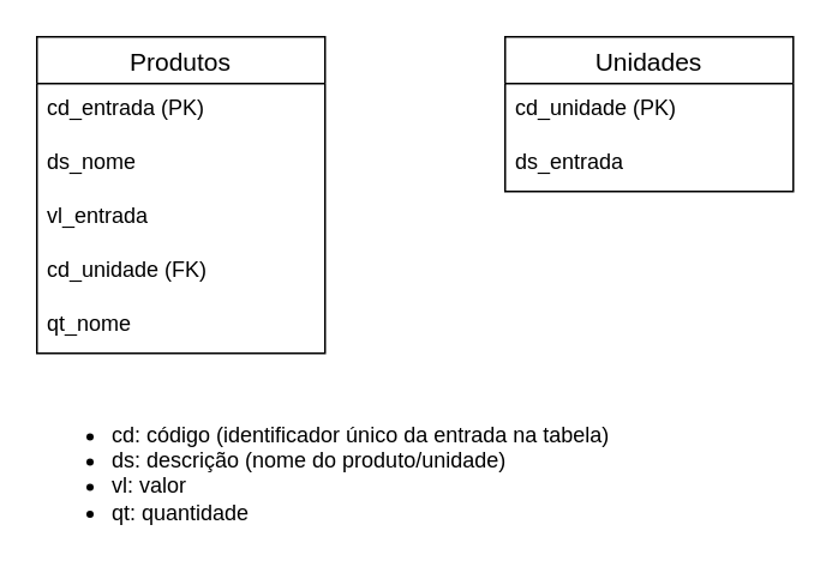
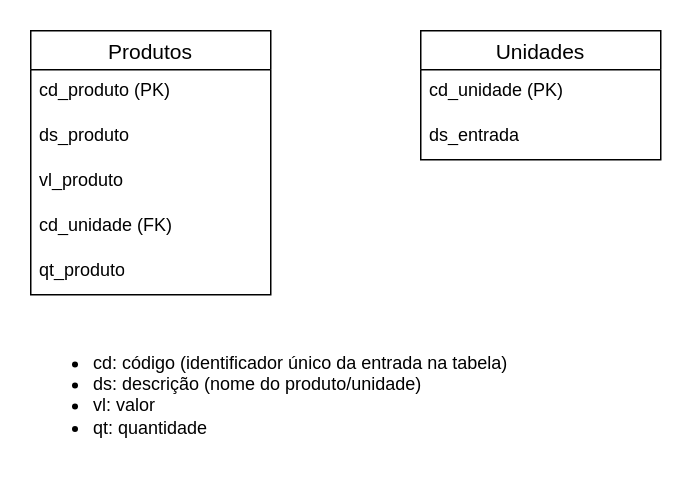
  <mxCell id="0" />
  <mxCell id="1" parent="0" />
  <mxCell id="2" value="Produtos" style="swimlane;fontStyle=0;childLayout=stackLayout;horizontal=1;startSize=26;horizontalStack=0;resizeParent=1;resizeParentMax=0;resizeLast=0;collapsible=1;marginBottom=0;align=center;fontSize=14;" vertex="1" parent="1"><mxGeometry x="20" y="20" width="160" height="176" as="geometry" /></mxCell>
- <mxCell id="3" value="cd_entrada (PK)" style="text;strokeColor=none;fillColor=none;spacingLeft=4;spacingRight=4;overflow=hidden;rotatable=0;points=[[0,0.5],[1,0.5]];portConstraint=eastwest;fontSize=12;whiteSpace=wrap;html=1;" vertex="1" parent="2"><mxGeometry y="26" width="160" height="30" as="geometry" /></mxCell>
- <mxCell id="4" value="ds_nome" style="text;strokeColor=none;fillColor=none;spacingLeft=4;spacingRight=4;overflow=hidden;rotatable=0;points=[[0,0.5],[1,0.5]];portConstraint=eastwest;fontSize=12;whiteSpace=wrap;html=1;" vertex="1" parent="2"><mxGeometry y="56" width="160" height="30" as="geometry" /></mxCell>
- <mxCell id="5" value="vl_entrada" style="text;strokeColor=none;fillColor=none;spacingLeft=4;spacingRight=4;overflow=hidden;rotatable=0;points=[[0,0.5],[1,0.5]];portConstraint=eastwest;fontSize=12;whiteSpace=wrap;html=1;" vertex="1" parent="2"><mxGeometry y="86" width="160" height="30" as="geometry" /></mxCell>
+ <mxCell id="3" value="cd_produto (PK)" style="text;strokeColor=none;fillColor=none;spacingLeft=4;spacingRight=4;overflow=hidden;rotatable=0;points=[[0,0.5],[1,0.5]];portConstraint=eastwest;fontSize=12;whiteSpace=wrap;html=1;" vertex="1" parent="2"><mxGeometry y="26" width="160" height="30" as="geometry" /></mxCell>
+ <mxCell id="4" value="ds_produto" style="text;strokeColor=none;fillColor=none;spacingLeft=4;spacingRight=4;overflow=hidden;rotatable=0;points=[[0,0.5],[1,0.5]];portConstraint=eastwest;fontSize=12;whiteSpace=wrap;html=1;" vertex="1" parent="2"><mxGeometry y="56" width="160" height="30" as="geometry" /></mxCell>
+ <mxCell id="5" value="vl_produto" style="text;strokeColor=none;fillColor=none;spacingLeft=4;spacingRight=4;overflow=hidden;rotatable=0;points=[[0,0.5],[1,0.5]];portConstraint=eastwest;fontSize=12;whiteSpace=wrap;html=1;" vertex="1" parent="2"><mxGeometry y="86" width="160" height="30" as="geometry" /></mxCell>
  <mxCell id="6" value="cd_unidade (FK)" style="text;strokeColor=none;fillColor=none;spacingLeft=4;spacingRight=4;overflow=hidden;rotatable=0;points=[[0,0.5],[1,0.5]];portConstraint=eastwest;fontSize=12;whiteSpace=wrap;html=1;" vertex="1" parent="2"><mxGeometry y="116" width="160" height="30" as="geometry" /></mxCell>
- <mxCell id="7" value="qt_nome" style="text;strokeColor=none;fillColor=none;spacingLeft=4;spacingRight=4;overflow=hidden;rotatable=0;points=[[0,0.5],[1,0.5]];portConstraint=eastwest;fontSize=12;whiteSpace=wrap;html=1;" vertex="1" parent="2"><mxGeometry y="146" width="160" height="30" as="geometry" /></mxCell>
+ <mxCell id="7" value="qt_produto" style="text;strokeColor=none;fillColor=none;spacingLeft=4;spacingRight=4;overflow=hidden;rotatable=0;points=[[0,0.5],[1,0.5]];portConstraint=eastwest;fontSize=12;whiteSpace=wrap;html=1;" vertex="1" parent="2"><mxGeometry y="146" width="160" height="30" as="geometry" /></mxCell>
  <mxCell id="8" value="Unidades" style="swimlane;fontStyle=0;childLayout=stackLayout;horizontal=1;startSize=26;horizontalStack=0;resizeParent=1;resizeParentMax=0;resizeLast=0;collapsible=1;marginBottom=0;align=center;fontSize=14;" vertex="1" parent="1"><mxGeometry x="280" y="20" width="160" height="86" as="geometry" /></mxCell>
  <mxCell id="9" value="cd_unidade (PK)" style="text;strokeColor=none;fillColor=none;spacingLeft=4;spacingRight=4;overflow=hidden;rotatable=0;points=[[0,0.5],[1,0.5]];portConstraint=eastwest;fontSize=12;whiteSpace=wrap;html=1;" vertex="1" parent="8"><mxGeometry y="26" width="160" height="30" as="geometry" /></mxCell>
  <mxCell id="10" value="ds_entrada" style="text;strokeColor=none;fillColor=none;spacingLeft=4;spacingRight=4;overflow=hidden;rotatable=0;points=[[0,0.5],[1,0.5]];portConstraint=eastwest;fontSize=12;whiteSpace=wrap;html=1;" vertex="1" parent="8"><mxGeometry y="56" width="160" height="30" as="geometry" /></mxCell>
  <mxCell id="11" value="&lt;ul&gt;&lt;li&gt;cd: código (identificador único da entrada na tabela)&lt;br&gt;&lt;/li&gt;&lt;li&gt;ds: descrição (nome do produto/unidade)&lt;br&gt;&lt;/li&gt;&lt;li&gt;vl: valor&lt;/li&gt;&lt;li&gt;qt: quantidade&lt;br&gt;&lt;/li&gt;&lt;/ul&gt;" style="text;strokeColor=none;fillColor=none;html=1;whiteSpace=wrap;verticalAlign=middle;overflow=hidden;" vertex="1" parent="1"><mxGeometry x="20" y="220" width="330" height="80" as="geometry" /></mxCell>
